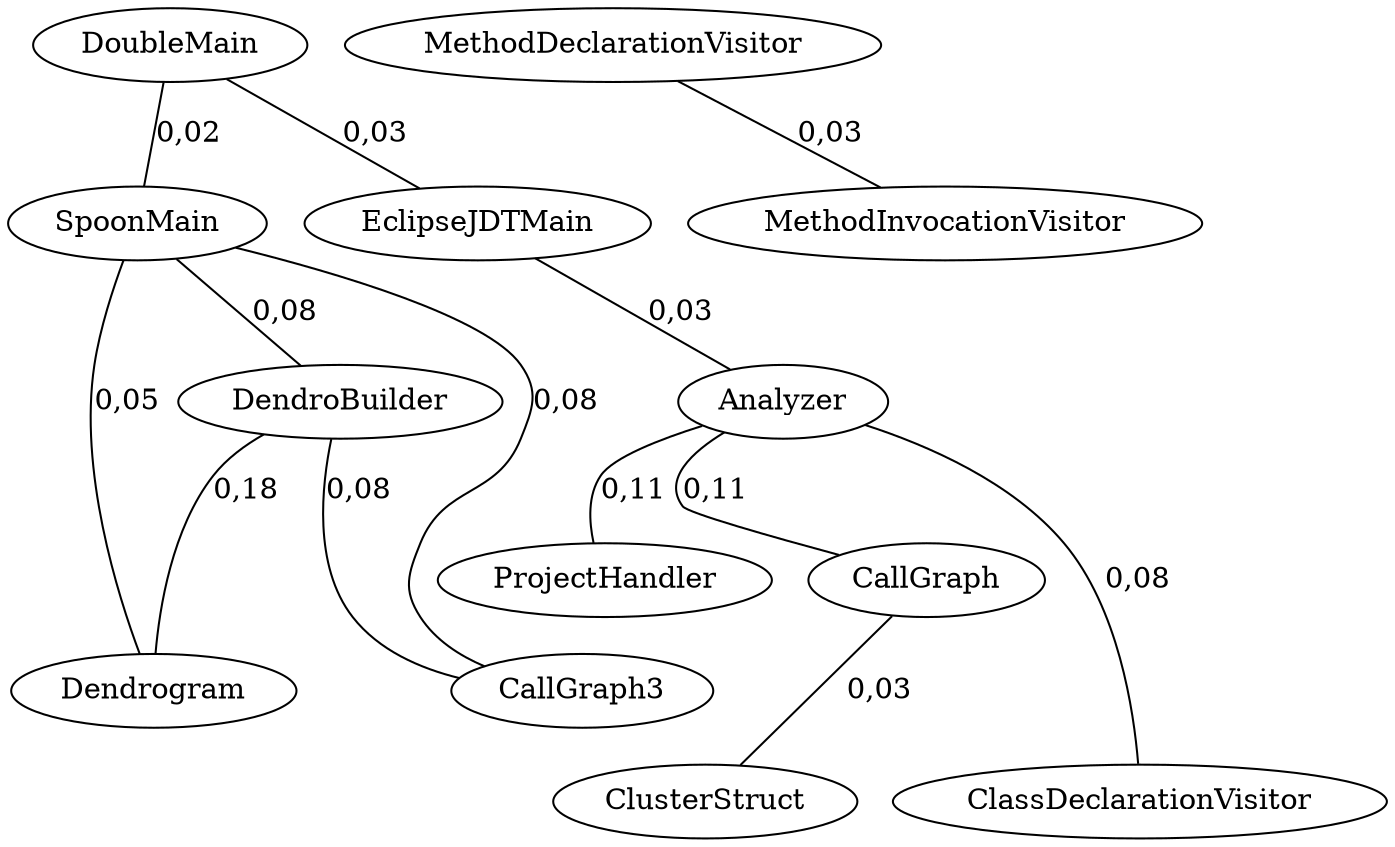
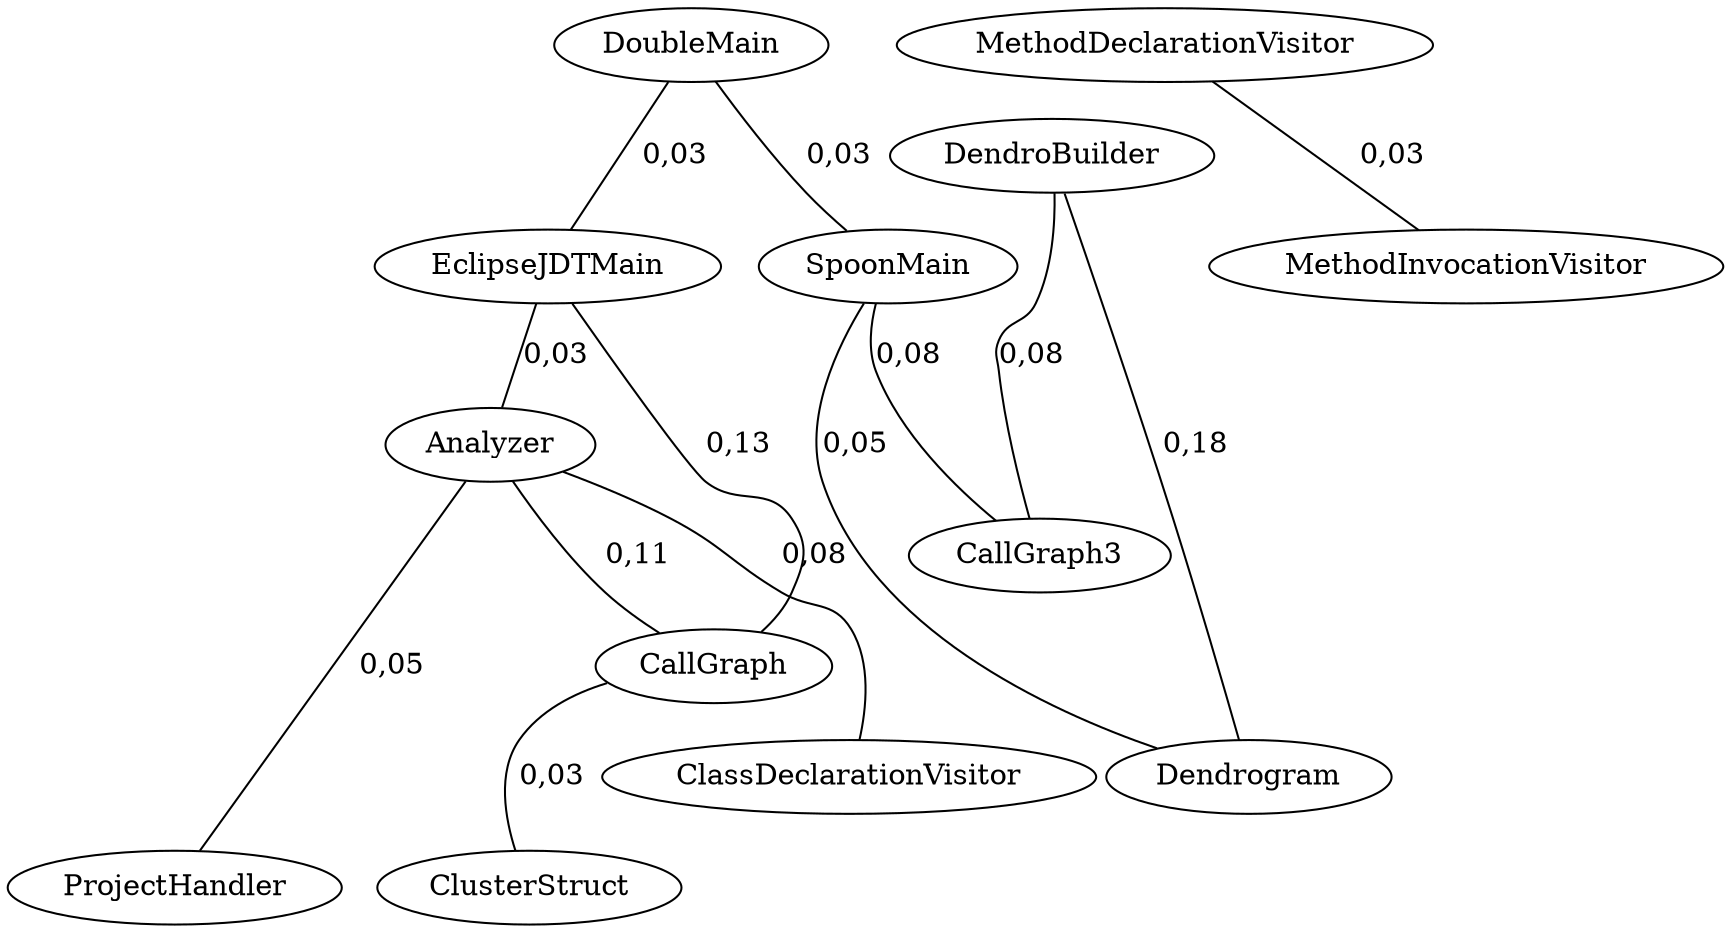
  strict graph {
    edge [weight=0.02631578947368421]
    n1 [label=CallGraph3]
    SpoonMain
    Dendrogram
    DendroBuilder
    Analyzer
    ClassDeclarationVisitor
    ProjectHandler
    CallGraph
    ClusterStruct
    EclipseJDTMain
    DoubleMain
    MethodDeclarationVisitor
    MethodInvocationVisitor
    SpoonMain -- n1 [label="0,08" weight=0.07894736842105263]
    SpoonMain -- Dendrogram [label="0,05" weight=0.05263157894736842]
-   SpoonMain -- DendroBuilder [label="0,08" weight=0.07894736842105263]
    DendroBuilder -- n1 [label="0,08" weight=0.07894736842105263]
    DendroBuilder -- Dendrogram [label="0,18" weight=0.18421052631578946]
    Analyzer -- ClassDeclarationVisitor [label="0,08" weight=0.07894736842105263]
-   Analyzer -- ProjectHandler [label="0,11" weight=0.05263157894736842]
+   Analyzer -- ProjectHandler [label="0,05" weight=0.05263157894736842]
    Analyzer -- CallGraph [label="0,11" weight=0.10526315789473684]
    CallGraph -- ClusterStruct [label="0,03"]
    EclipseJDTMain -- Analyzer [label="0,03"]
-   DoubleMain -- SpoonMain [label="0,02"]
+   EclipseJDTMain -- CallGraph [label="0,13" weight=0.13157894736842105]
+   DoubleMain -- SpoonMain [label="0,03"]
    DoubleMain -- EclipseJDTMain [label="0,03"]
    MethodDeclarationVisitor -- MethodInvocationVisitor [label="0,03"]
  }
